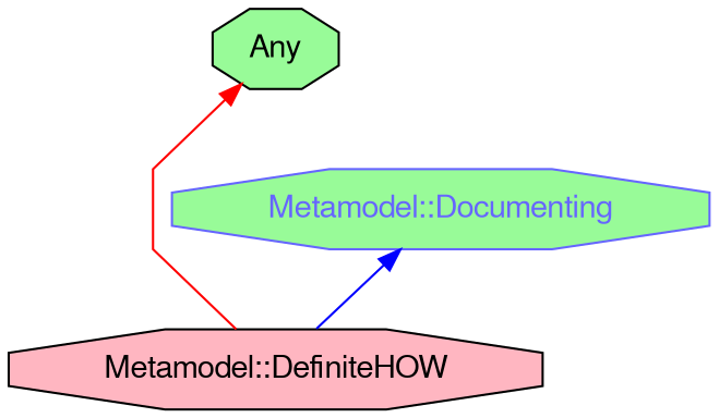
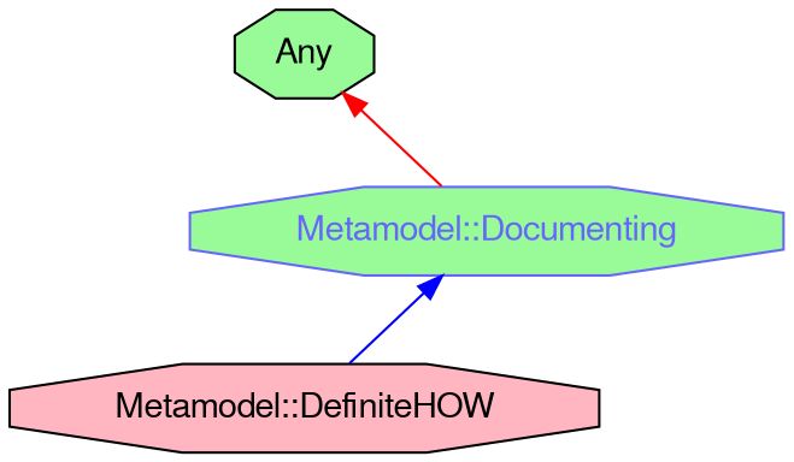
  digraph {
    bgcolor="#FFFFFF"
    rankdir=BT
    splines=polyline
    node [color="#000000" fillcolor=palegreen fontcolor="#000000" fontname=FreeSans shape=octagon style=filled]
    Any
    "Metamodel::DefiniteHOW" [fillcolor=lightpink]
    "Metamodel::Documenting" [color="#6666FF" fontcolor="#6666FF"]
-   "Metamodel::DefiniteHOW" -> Any [color=red]
+   "Metamodel::Documenting" -> Any [color=red]
    "Metamodel::DefiniteHOW" -> "Metamodel::Documenting" [color=blue]
  }
